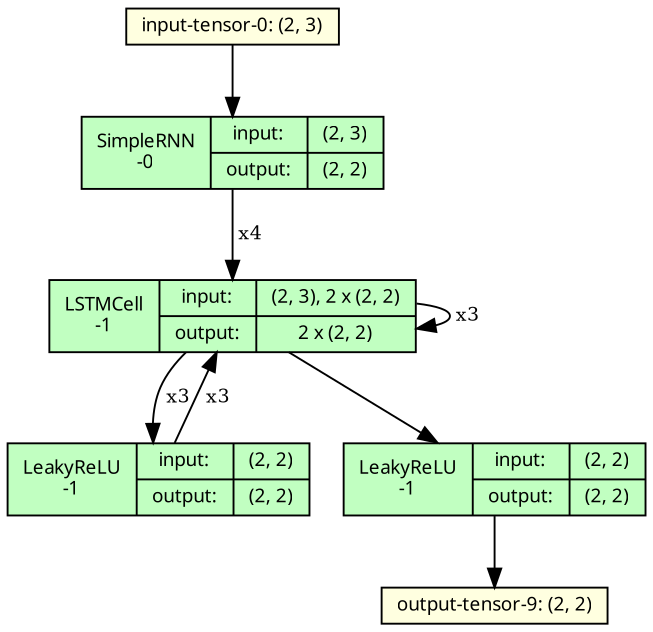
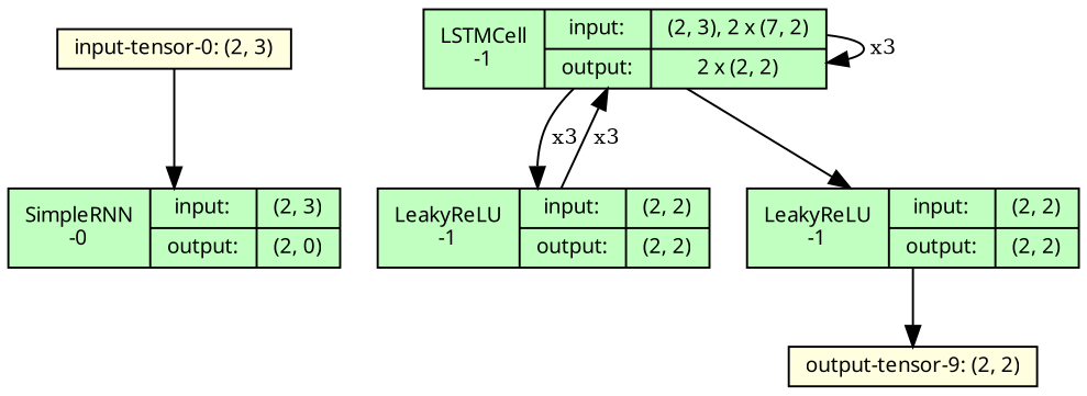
  strict digraph {
    ordering=in
    node [align=left fillcolor=darkseagreen1 fontname="Linux libertine" fontsize=10 ranksep=0.1 shape=record style=filled]
    edge [fontsize=10]
    n1 [fillcolor=lightyellow height=0.2 label="input-tensor-0: (2, 3)"]
-   n2 [height=0.2 label="SimpleRNN\n-0|{input:|output:}|{(2, 3)|(2, 2)}"]
-   n3 [height=0.2 label="LSTMCell\n-1|{input:|output:}|{(2, 3), 2 x (2, 2)|2 x (2, 2)}"]
+   n2 [height=0.2 label="SimpleRNN\n-0|{input:|output:}|{(2, 3)|(2, 0)}"]
+   n3 [height=0.2 label="LSTMCell\n-1|{input:|output:}|{(2, 3), 2 x (7, 2)|2 x (2, 2)}"]
    n4 [height=0.2 label="LeakyReLU\n-1|{input:|output:}|{(2, 2)|(2, 2)}"]
    n5 [height=0.2 label="LeakyReLU\n-1|{input:|output:}|{(2, 2)|(2, 2)}"]
    n6 [fillcolor=lightyellow height=0.2 label="output-tensor-9: (2, 2)"]
    n1 -> n2
-   n2 -> n3 [label=" x4"]
    n3 -> n3 [label=" x3"]
    n3 -> n4 [label=" x3"]
    n3 -> n5
    n4 -> n3 [label=" x3"]
    n5 -> n6
  }
